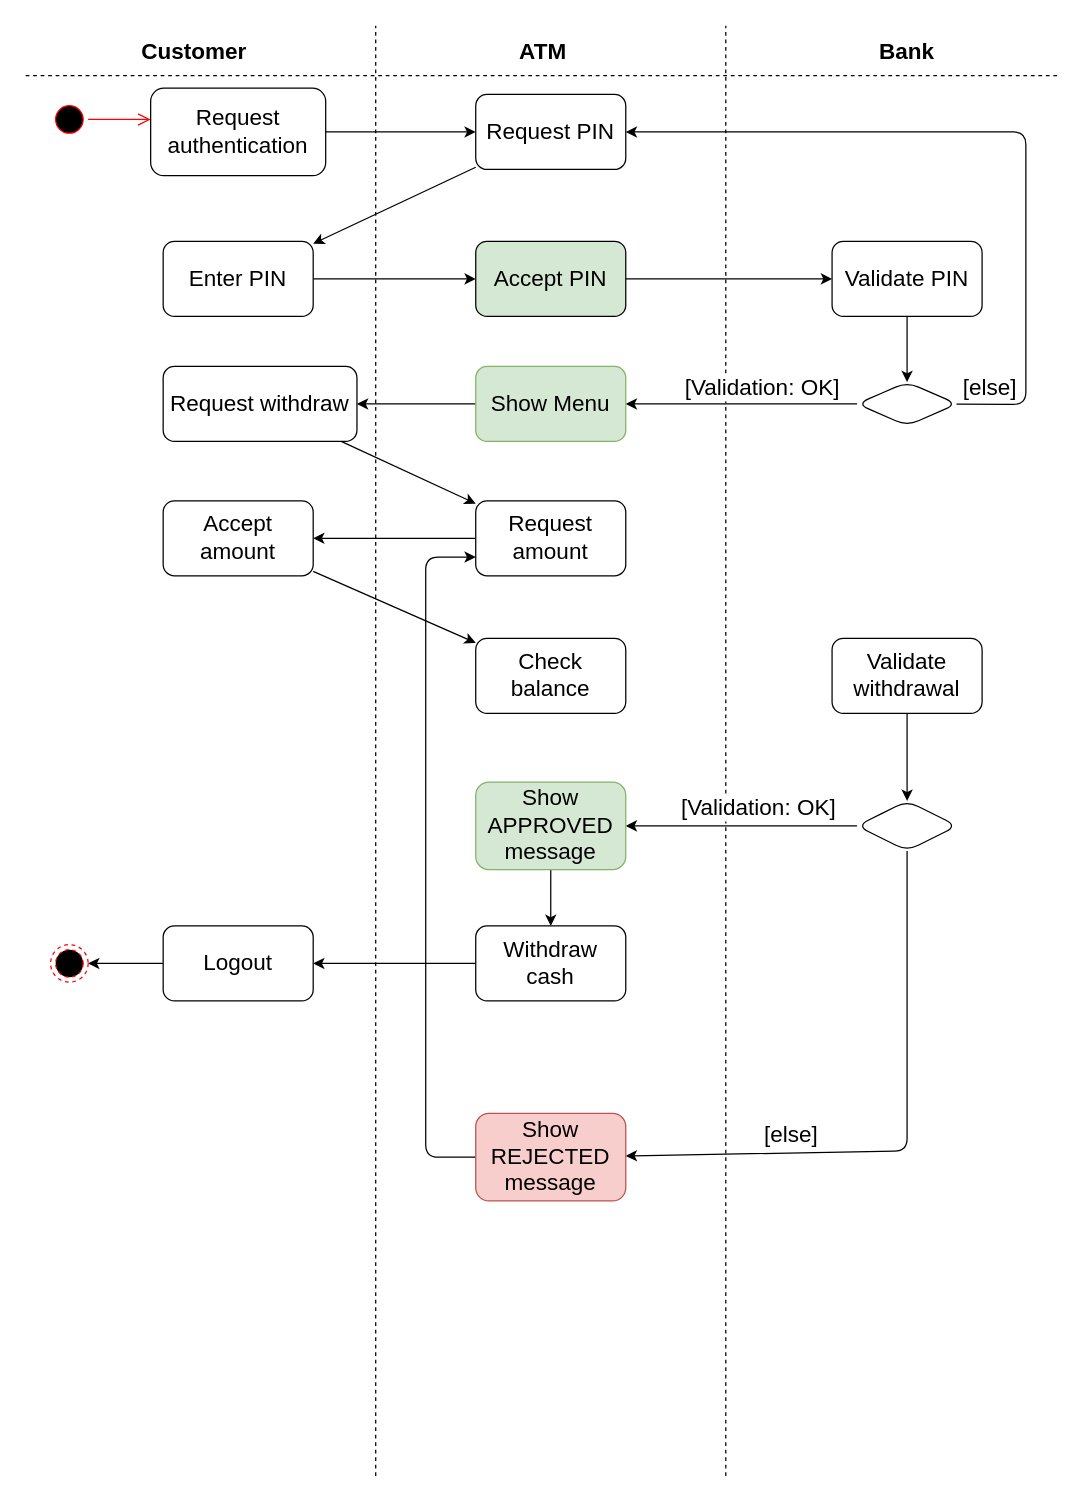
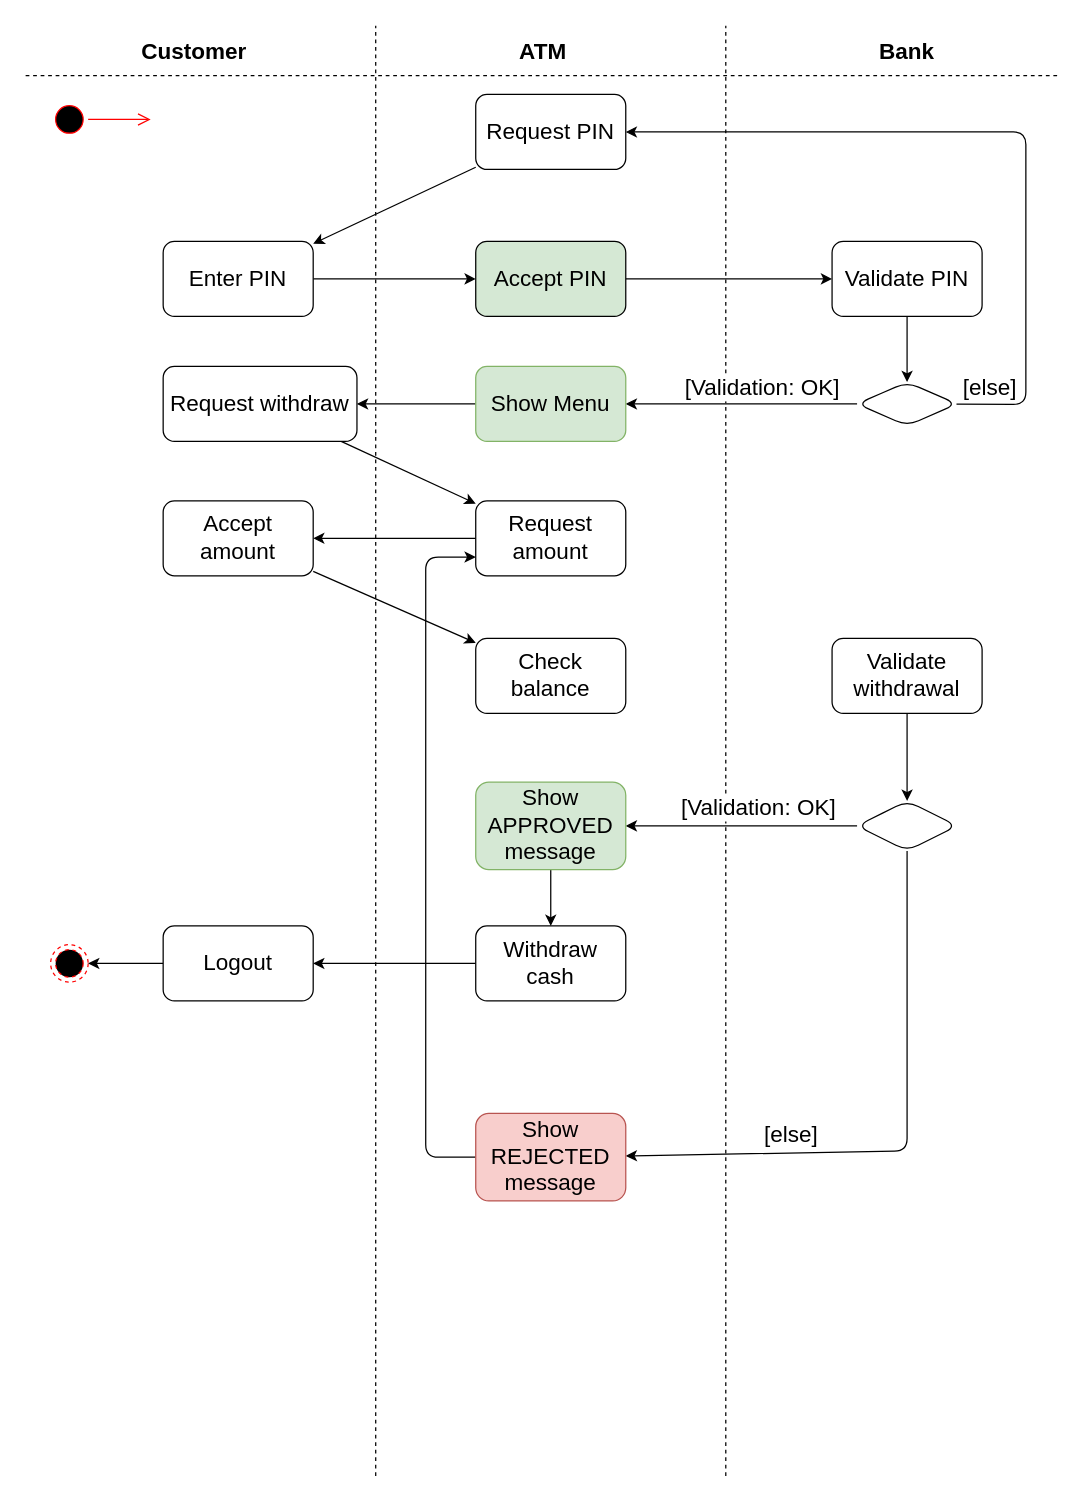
  <mxCell id="0" />
  <mxCell id="1" parent="0" />
  <mxCell id="2" value="" style="group" vertex="1" connectable="0" parent="1"><mxGeometry x="40" y="80" width="80" height="30" as="geometry" /></mxCell>
  <mxCell id="3" value="" style="ellipse;html=1;shape=startState;fillColor=#000000;strokeColor=#ff0000;rotation=-90;" vertex="1" parent="2"><mxGeometry width="30" height="30" as="geometry" /></mxCell>
  <mxCell id="4" value="" style="edgeStyle=orthogonalEdgeStyle;html=1;verticalAlign=bottom;endArrow=open;endSize=8;strokeColor=#ff0000;exitX=0.5;exitY=1;exitDx=0;exitDy=0;" edge="1" source="3" parent="2"><mxGeometry relative="1" as="geometry"><mxPoint x="80" y="15" as="targetPoint" /></mxGeometry></mxCell>
  <mxCell id="5" value="" style="line;strokeWidth=1;fillColor=none;align=left;verticalAlign=middle;spacingTop=-1;spacingLeft=3;spacingRight=3;rotatable=0;labelPosition=right;points=[];portConstraint=eastwest;dashed=1;" vertex="1" parent="1"><mxGeometry y="56" width="825" height="8" as="geometry" x="20" /></mxCell>
  <mxCell id="6" value="" style="endArrow=none;dashed=1;html=1;" edge="1" parent="1"><mxGeometry width="50" height="50" relative="1" as="geometry"><mxPoint x="300" y="1180" as="sourcePoint" /><mxPoint x="300" as="targetPoint" y="20" /></mxGeometry></mxCell>
  <mxCell id="7" value="" style="endArrow=none;dashed=1;html=1;" edge="1" parent="1"><mxGeometry width="50" height="50" relative="1" as="geometry"><mxPoint x="580" y="1180" as="sourcePoint" /><mxPoint x="580" as="targetPoint" y="20" /></mxGeometry></mxCell>
  <mxCell id="8" value="Customer" style="text;html=1;strokeColor=none;fillColor=none;align=center;verticalAlign=middle;whiteSpace=wrap;rounded=0;dashed=1;fontSize=18;fontStyle=1" vertex="1" parent="1"><mxGeometry x="110" y="26" width="90" height="30" as="geometry" /></mxCell>
  <mxCell id="9" value="ATM" style="text;html=1;strokeColor=none;fillColor=none;align=center;verticalAlign=middle;whiteSpace=wrap;rounded=0;dashed=1;fontSize=18;fontStyle=1" vertex="1" parent="1"><mxGeometry x="389" y="26" width="90" height="30" as="geometry" /></mxCell>
  <mxCell id="10" value="Bank" style="text;html=1;strokeColor=none;fillColor=none;align=center;verticalAlign=middle;whiteSpace=wrap;rounded=0;dashed=1;fontSize=18;fontStyle=1" vertex="1" parent="1"><mxGeometry x="680" y="26" width="90" height="30" as="geometry" /></mxCell>
  <mxCell id="11" value="" style="ellipse;html=1;shape=endState;fillColor=#000000;strokeColor=#ff0000;dashed=1;fontSize=18;" vertex="1" parent="1"><mxGeometry x="40" y="755" width="30" height="30" as="geometry" /></mxCell>
- <mxCell id="12" value="Request authentication" style="rounded=1;whiteSpace=wrap;html=1;fontSize=18;" vertex="1" parent="1"><mxGeometry x="120" y="70" width="140" height="70" as="geometry" /></mxCell>
  <mxCell id="13" value="" style="edgeStyle=none;html=1;fontSize=18;exitX=1;exitY=0.5;exitDx=0;exitDy=0;" edge="1" parent="1" source="24" target="18"><mxGeometry relative="1" as="geometry" /></mxCell>
  <mxCell id="14" value="" style="edgeStyle=none;html=1;fontSize=18;" edge="1" parent="1" source="15" target="23"><mxGeometry relative="1" as="geometry" /></mxCell>
  <mxCell id="15" value="Request PIN" style="rounded=1;whiteSpace=wrap;html=1;fontSize=18;" vertex="1" parent="1"><mxGeometry x="380" y="75" width="120" height="60" as="geometry" /></mxCell>
- <mxCell id="16" value="" style="endArrow=classic;html=1;fontSize=18;exitX=1;exitY=0.5;exitDx=0;exitDy=0;entryX=0;entryY=0.5;entryDx=0;entryDy=0;" edge="1" parent="1" source="12" target="15"><mxGeometry width="50" height="50" relative="1" as="geometry"><mxPoint x="470" y="160" as="sourcePoint" /><mxPoint x="520" y="110" as="targetPoint" /></mxGeometry></mxCell>
  <mxCell id="17" value="" style="edgeStyle=none;html=1;fontSize=18;" edge="1" parent="1" source="18" target="21"><mxGeometry relative="1" as="geometry" /></mxCell>
  <mxCell id="18" value="Validate PIN" style="whiteSpace=wrap;html=1;fontSize=18;rounded=1;" vertex="1" parent="1"><mxGeometry x="665" y="192.5" width="120" height="60" as="geometry" /></mxCell>
  <mxCell id="19" value="[else]" style="edgeStyle=none;html=1;entryX=1;entryY=0.5;entryDx=0;entryDy=0;fontSize=18;" edge="1" parent="1" source="21" target="15"><mxGeometry x="-0.914" y="13" relative="1" as="geometry"><Array as="points"><mxPoint x="820" y="323" /><mxPoint x="820" y="105" /></Array><mxPoint as="offset" /></mxGeometry></mxCell>
  <mxCell id="20" value="[Validation: OK]" style="edgeStyle=none;html=1;fontSize=18;" edge="1" parent="1" source="21" target="26"><mxGeometry x="-0.189" y="-12" relative="1" as="geometry"><mxPoint x="-1" y="-1" as="offset" /></mxGeometry></mxCell>
  <mxCell id="21" value="" style="rhombus;whiteSpace=wrap;html=1;fontSize=18;rounded=1;" vertex="1" parent="1"><mxGeometry x="685" y="305" width="80" height="35" as="geometry" /></mxCell>
  <mxCell id="22" value="" style="edgeStyle=none;html=1;fontSize=18;" edge="1" parent="1" source="23" target="24"><mxGeometry relative="1" as="geometry" /></mxCell>
  <mxCell id="23" value="Enter PIN" style="whiteSpace=wrap;html=1;fontSize=18;rounded=1;" vertex="1" parent="1"><mxGeometry x="130" y="192.5" width="120" height="60" as="geometry" /></mxCell>
  <mxCell id="24" value="Accept PIN" style="whiteSpace=wrap;html=1;fontSize=18;rounded=1;fillColor=#d5e8d4;" vertex="1" parent="1"><mxGeometry x="380" y="192.5" width="120" height="60" as="geometry" /></mxCell>
  <mxCell id="25" value="" style="edgeStyle=none;html=1;fontSize=18;" edge="1" parent="1" source="26" target="28"><mxGeometry relative="1" as="geometry" /></mxCell>
  <mxCell id="26" value="Show Menu" style="whiteSpace=wrap;html=1;fontSize=18;rounded=1;fillColor=#d5e8d4;strokeColor=#82b366;" vertex="1" parent="1"><mxGeometry x="380" y="292.5" width="120" height="60" as="geometry" /></mxCell>
  <mxCell id="27" value="" style="edgeStyle=none;html=1;fontSize=18;" edge="1" parent="1" source="28" target="30"><mxGeometry relative="1" as="geometry" /></mxCell>
  <mxCell id="28" value="Request withdraw" style="whiteSpace=wrap;html=1;fontSize=18;rounded=1;" vertex="1" parent="1"><mxGeometry x="130" y="292.5" width="155" height="60" as="geometry" /></mxCell>
  <mxCell id="29" value="" style="edgeStyle=none;html=1;fontSize=18;" edge="1" parent="1" source="30" target="32"><mxGeometry relative="1" as="geometry" /></mxCell>
  <mxCell id="30" value="Request amount" style="whiteSpace=wrap;html=1;fontSize=18;rounded=1;" vertex="1" parent="1"><mxGeometry x="380" y="400" width="120" height="60" as="geometry" /></mxCell>
  <mxCell id="31" value="" style="edgeStyle=none;html=1;fontSize=18;" edge="1" parent="1" source="32" target="33"><mxGeometry relative="1" as="geometry" /></mxCell>
  <mxCell id="32" value="Accept amount" style="whiteSpace=wrap;html=1;fontSize=18;rounded=1;" vertex="1" parent="1"><mxGeometry x="130" y="400" width="120" height="60" as="geometry" /></mxCell>
  <mxCell id="33" value="Check balance" style="whiteSpace=wrap;html=1;fontSize=18;rounded=1;" vertex="1" parent="1"><mxGeometry x="380" y="510" width="120" height="60" as="geometry" /></mxCell>
  <mxCell id="34" value="" style="edgeStyle=none;html=1;fontSize=18;" edge="1" parent="1" source="35" target="38"><mxGeometry relative="1" as="geometry" /></mxCell>
  <mxCell id="35" value="Validate withdrawal" style="whiteSpace=wrap;html=1;fontSize=18;rounded=1;" vertex="1" parent="1"><mxGeometry x="665" y="510" width="120" height="60" as="geometry" /></mxCell>
  <mxCell id="36" value="[Validation: OK]" style="edgeStyle=none;html=1;fontSize=18;" edge="1" parent="1" source="38" target="40"><mxGeometry x="-0.146" y="-14" relative="1" as="geometry"><mxPoint as="offset" /></mxGeometry></mxCell>
  <mxCell id="37" value="[else]" style="edgeStyle=none;html=1;fontSize=18;" edge="1" parent="1" source="38" target="46"><mxGeometry x="0.432" y="-15" relative="1" as="geometry"><Array as="points"><mxPoint x="725" y="920" /></Array><mxPoint as="offset" /></mxGeometry></mxCell>
  <mxCell id="38" value="" style="rhombus;whiteSpace=wrap;html=1;fontSize=18;rounded=1;" vertex="1" parent="1"><mxGeometry x="685" y="640" width="80" height="40" as="geometry" /></mxCell>
  <mxCell id="39" value="" style="edgeStyle=none;html=1;fontSize=18;" edge="1" parent="1" source="40" target="42"><mxGeometry relative="1" as="geometry" /></mxCell>
  <mxCell id="40" value="Show APPROVED message" style="whiteSpace=wrap;html=1;fontSize=18;rounded=1;fillColor=#d5e8d4;strokeColor=#82b366;" vertex="1" parent="1"><mxGeometry x="380" y="625" width="120" height="70" as="geometry" /></mxCell>
  <mxCell id="41" value="" style="edgeStyle=none;html=1;fontSize=18;" edge="1" parent="1" source="42" target="44"><mxGeometry relative="1" as="geometry" /></mxCell>
  <mxCell id="42" value="Withdraw cash" style="whiteSpace=wrap;html=1;fontSize=18;rounded=1;" vertex="1" parent="1"><mxGeometry x="380" y="740" width="120" height="60" as="geometry" /></mxCell>
  <mxCell id="43" value="" style="edgeStyle=none;html=1;fontSize=18;" edge="1" parent="1" source="44" target="11"><mxGeometry relative="1" as="geometry" /></mxCell>
  <mxCell id="44" value="Logout" style="rounded=1;whiteSpace=wrap;html=1;fontSize=18;" vertex="1" parent="1"><mxGeometry x="130" y="740" width="120" height="60" as="geometry" /></mxCell>
  <mxCell id="45" style="edgeStyle=none;html=1;entryX=0;entryY=0.75;entryDx=0;entryDy=0;fontSize=18;" edge="1" parent="1" source="46" target="30"><mxGeometry relative="1" as="geometry"><Array as="points"><mxPoint x="340" y="925" /><mxPoint x="340" y="445" /></Array></mxGeometry></mxCell>
  <mxCell id="46" value="Show REJECTED&lt;br&gt;message" style="whiteSpace=wrap;html=1;fontSize=18;rounded=1;fillColor=#f8cecc;strokeColor=#b85450;" vertex="1" parent="1"><mxGeometry x="380" y="890" width="120" height="70" as="geometry" /></mxCell>
